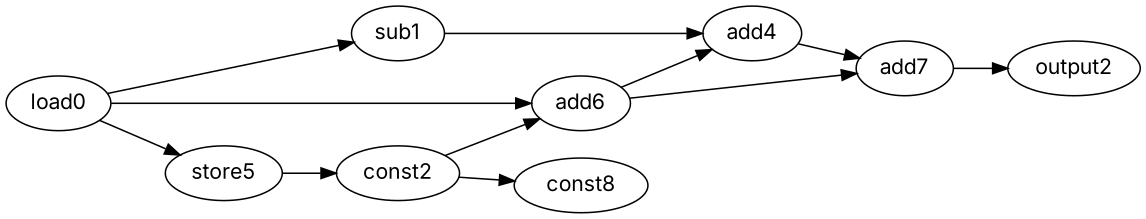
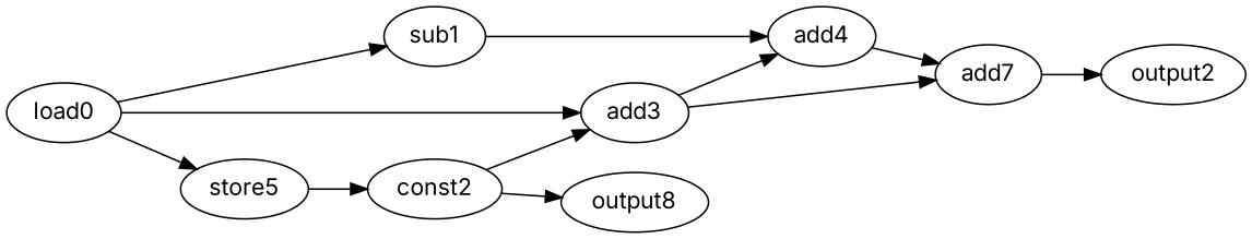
  digraph {
    fontname=Inter
    rankdir=LR
    node [fontname=Inter opcode=add]
    edge [fontname=Inter operand=0]
    n1 [label=load0 opcode=const]
    sub1 [opcode=sub]
-   add3 [label=add6]
+   add3
    store5 [opcode=store]
    add4
    add7
    const2 [opcode=const]
-   output8 [opcode=output label=const8]
+   output8 [opcode=output]
    n9 [label=output2 opcode=output]
    n1 -> sub1
    n1 -> add3
    n1 -> store5
    sub1 -> add4
    add3 -> add4 [operand=1]
    add3 -> add7
    store5 -> const2 [operand=1]
    add4 -> add7 [operand=1]
    add7 -> n9
    const2 -> add3 [operand=1]
    const2 -> output8
  }
